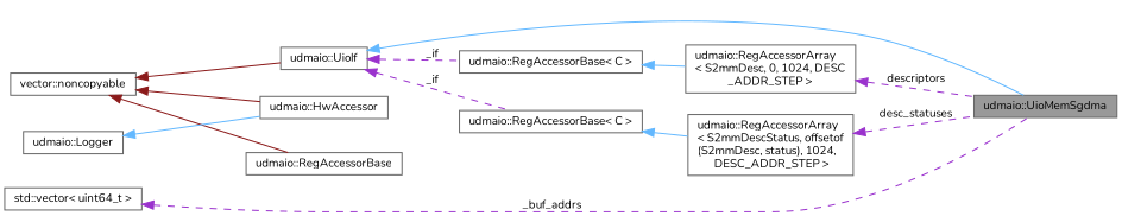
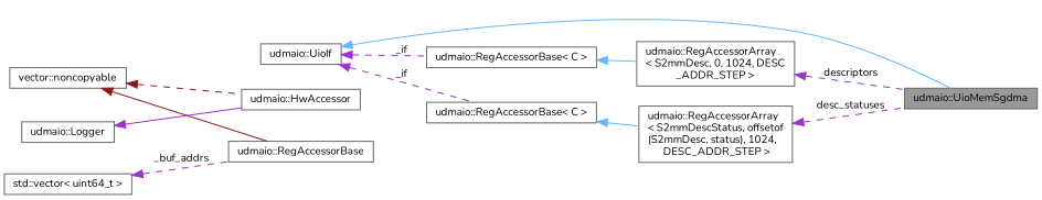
  digraph {
    fontname=Nunito
    rankdir=LR
    node [color=gray40 fillcolor=white fontname=Nunito fontsize=10 shape=box style=filled]
    edge [color=darkorchid3 dir=back fontname=Nunito fontsize=10 labelfontname=Helvetica labelfontsize=10 style=solid]
    n1 [fillcolor=grey60 fontcolor=black height=0.2 label="udmaio::UioMemSgdma" width=0.4]
    n2 [height=0.2 label="udmaio::UioIf" width=0.4]
    n3 [height=0.2 label="udmaio::RegAccessorBase\< C \>" width=0.4]
    n4 [height=0.2 label="udmaio::RegAccessorBase\< C \>" width=0.4]
    n5 [height=0.2 label="udmaio::RegAccessorArray\l\< S2mmDesc, 0, 1024, DESC\l_ADDR_STEP \>" width=0.4]
    n6 [height=0.2 label="udmaio::RegAccessorArray\l\< S2mmDescStatus, offsetof\l(S2mmDesc, status), 1024,\l DESC_ADDR_STEP \>" width=0.4]
    n7 [height=0.2 label="vector::noncopyable" width=0.4]
    n8 [height=0.2 label="udmaio::HwAccessor" width=0.4]
    n9 [height=0.2 label="udmaio::RegAccessorBase" width=0.4]
    n10 [height=0.2 label="udmaio::Logger" width=0.4]
    n11 [height=0.2 label="std::vector\< uint64_t \>" width=0.4]
    n2 -> n1 [color=steelblue1]
    n2 -> n3 [label=" _if" style=dashed]
    n2 -> n4 [label=" _if" style=dashed]
    n3 -> n5 [color=steelblue1]
    n4 -> n6 [color=steelblue1]
    n5 -> n1 [label=" descriptors" style=dashed]
    n6 -> n1 [label=" desc_statuses" style=dashed]
-   n7 -> n2 [color=firebrick4]
-   n7 -> n8 [color=firebrick4]
+   n7 -> n8 [color=firebrick4 style=dashed]
    n7 -> n9 [color=firebrick4]
-   n10 -> n8 [color=steelblue1]
-   n11 -> n1 [label=" _buf_addrs" style=dashed]
+   n10 -> n8
+   n11 -> n9 [label=" _buf_addrs" style=dashed]
  }
